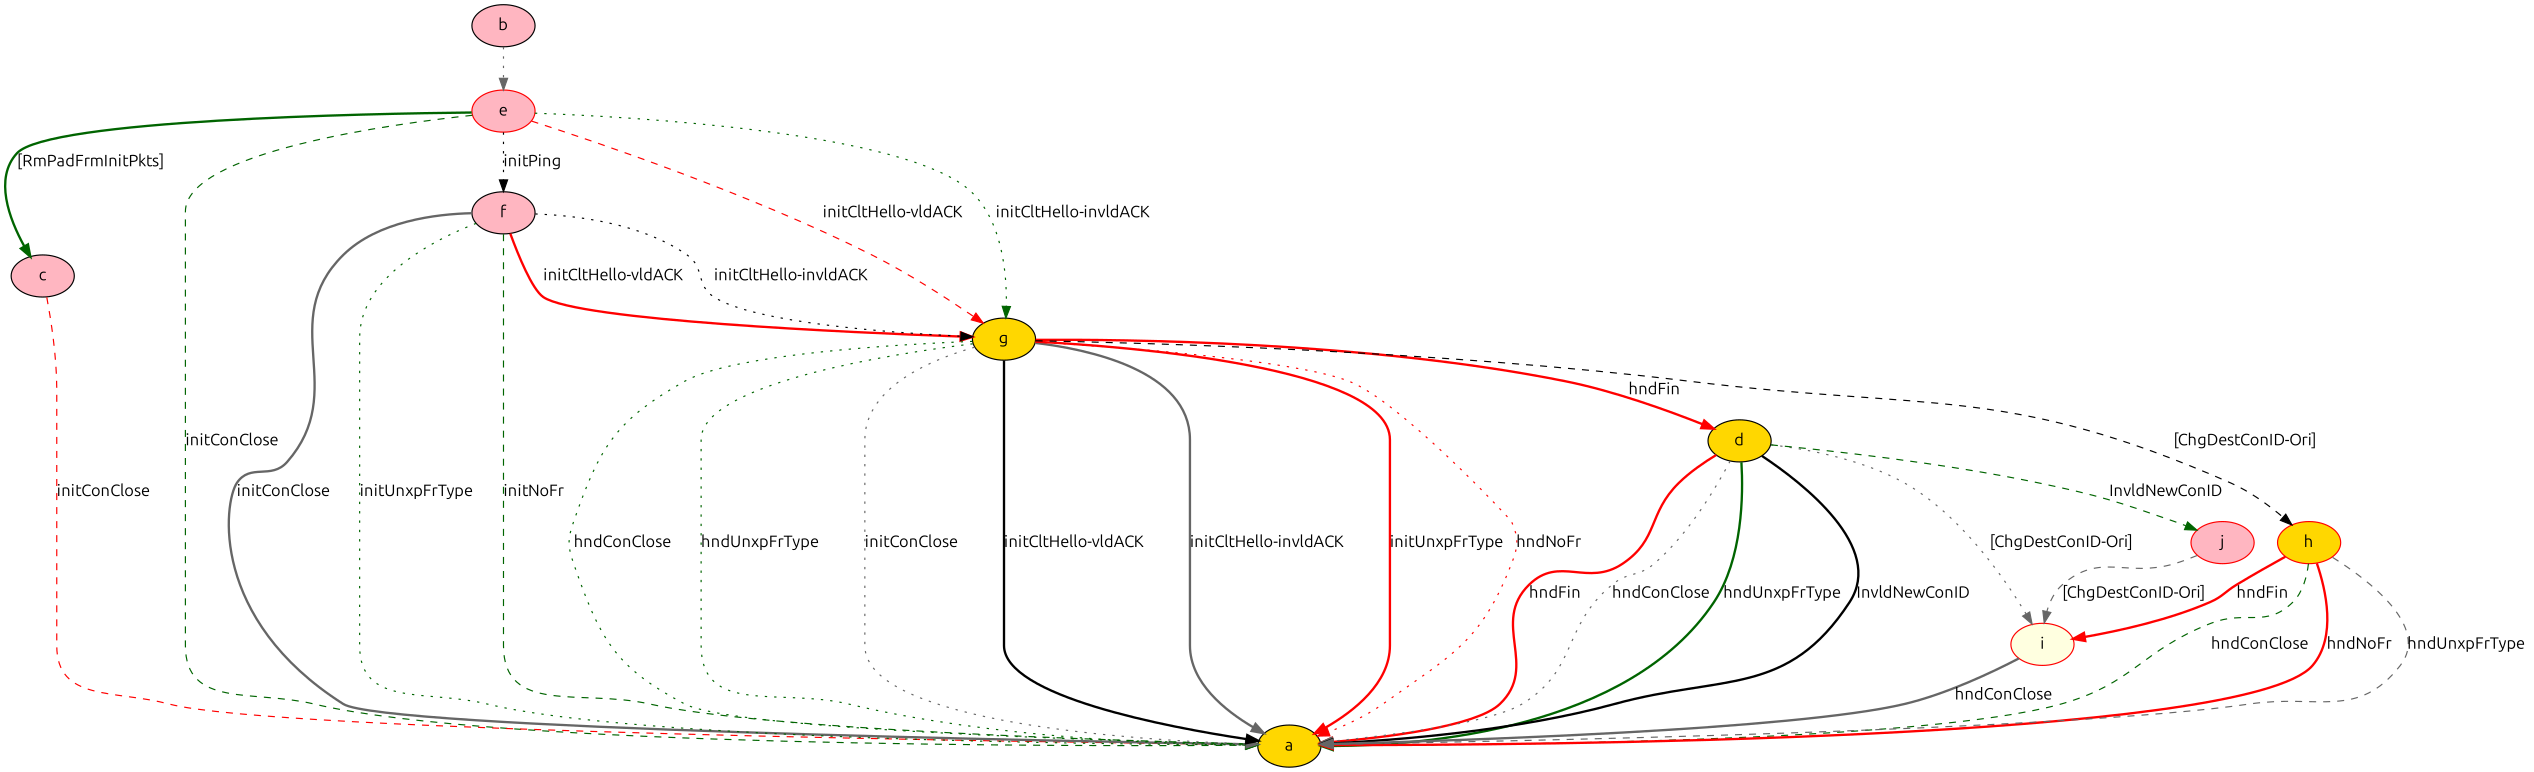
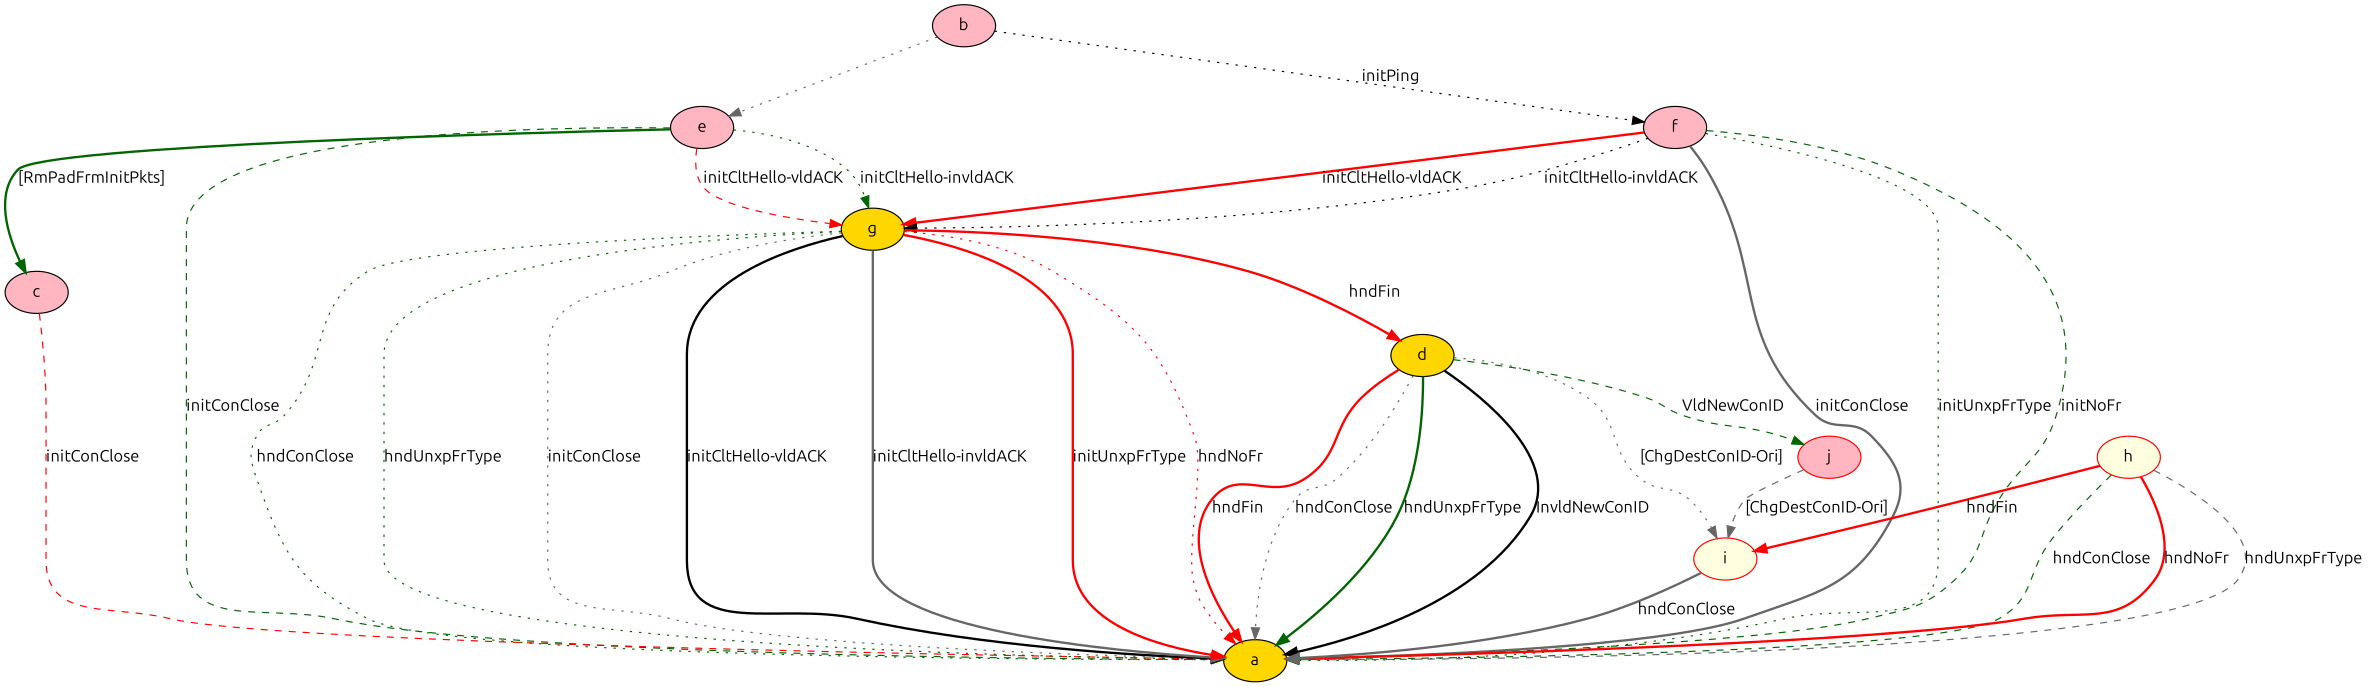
  digraph {
    fontname=Ubuntu
    node [fillcolor=lightpink fontname=Ubuntu style=filled]
    edge [color=darkgreen fontname=Ubuntu style=bold]
    b
-   e [color=red]
+   e
    c
    a [fillcolor=gold]
    f
    g [fillcolor=gold]
    d [fillcolor=gold]
-   h [color=red fillcolor=gold]
+   h [color=red fillcolor=lightyellow]
    i [color=red fillcolor=lightyellow]
    j [color=red]
    b -> e [color=gray40 style=dotted]
    e -> c [label="[RmPadFrmInitPkts] "]
    e -> a [label="initConClose " style=dashed]
-   e -> f [color=black label="initPing " style=dotted]
+   b -> f [color=black label="initPing " style=dotted]
    e -> g [color=red label="initCltHello-vldACK " style=dashed]
    e -> g [label="initCltHello-invldACK " style=dotted]
    c -> a [color=red label="initConClose " style=dashed]
    f -> a [color=gray40 label="initConClose "]
    f -> a [label="initUnxpFrType " style=dotted]
    f -> a [label="initNoFr " style=dashed]
    f -> g [color=red label="initCltHello-vldACK "]
    f -> g [color=black label="initCltHello-invldACK " style=dotted]
    g -> a [label="hndConClose " style=dotted]
    g -> a [label="hndUnxpFrType " style=dotted]
    g -> a [color=gray40 label="initConClose " style=dotted]
    g -> a [color=black label="initCltHello-vldACK "]
    g -> a [color=gray40 label="initCltHello-invldACK "]
    g -> a [color=red label="initUnxpFrType "]
    g -> a [color=red label="hndNoFr " style=dotted]
    g -> d [color=red label="hndFin "]
-   g -> h [color=black label="[ChgDestConID-Ori] " style=dashed]
    d -> a [color=red label="hndFin "]
    d -> a [color=gray40 label="hndConClose " style=dotted]
    d -> a [label="hndUnxpFrType "]
    d -> a [color=black label="InvldNewConID "]
    d -> i [color=gray40 label="[ChgDestConID-Ori] " style=dotted]
-   d -> j [label="InvldNewConID " style=dashed]
+   d -> j [label="VldNewConID " style=dashed]
    h -> a [label="hndConClose " style=dashed]
    h -> a [color=red label="hndNoFr "]
    h -> a [color=gray40 label="hndUnxpFrType " style=dashed]
    h -> i [color=red label="hndFin "]
    i -> a [color=gray40 label="hndConClose "]
    j -> i [color=gray40 label="[ChgDestConID-Ori] " style=dashed]
  }
